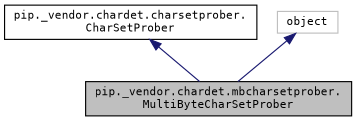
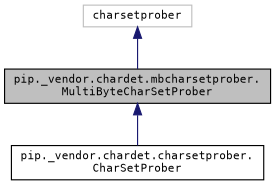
  digraph {
    fontname="DejaVu Sans Mono"
    node [color=black fillcolor=white fontname="DejaVu Sans Mono" fontsize=10 shape=record style=filled]
    edge [color=midnightblue dir=back fontname="DejaVu Sans Mono" fontsize=10 labelfontname=Helvetica labelfontsize=10 style=solid]
    n1 [fillcolor=grey75 fontcolor=black height=0.2 label="pip._vendor.chardet.mbcharsetprober.\lMultiByteCharSetProber" width=0.4]
    n2 [height=0.2 label="pip._vendor.chardet.charsetprober.\lCharSetProber" width=0.4]
-   n3 [color=grey75 height=0.2 label=object width=0.4]
-   n2 -> n1
+   n3 [color=grey75 height=0.2 label=charsetprober width=0.4]
+   n1 -> n2
    n3 -> n1
  }
